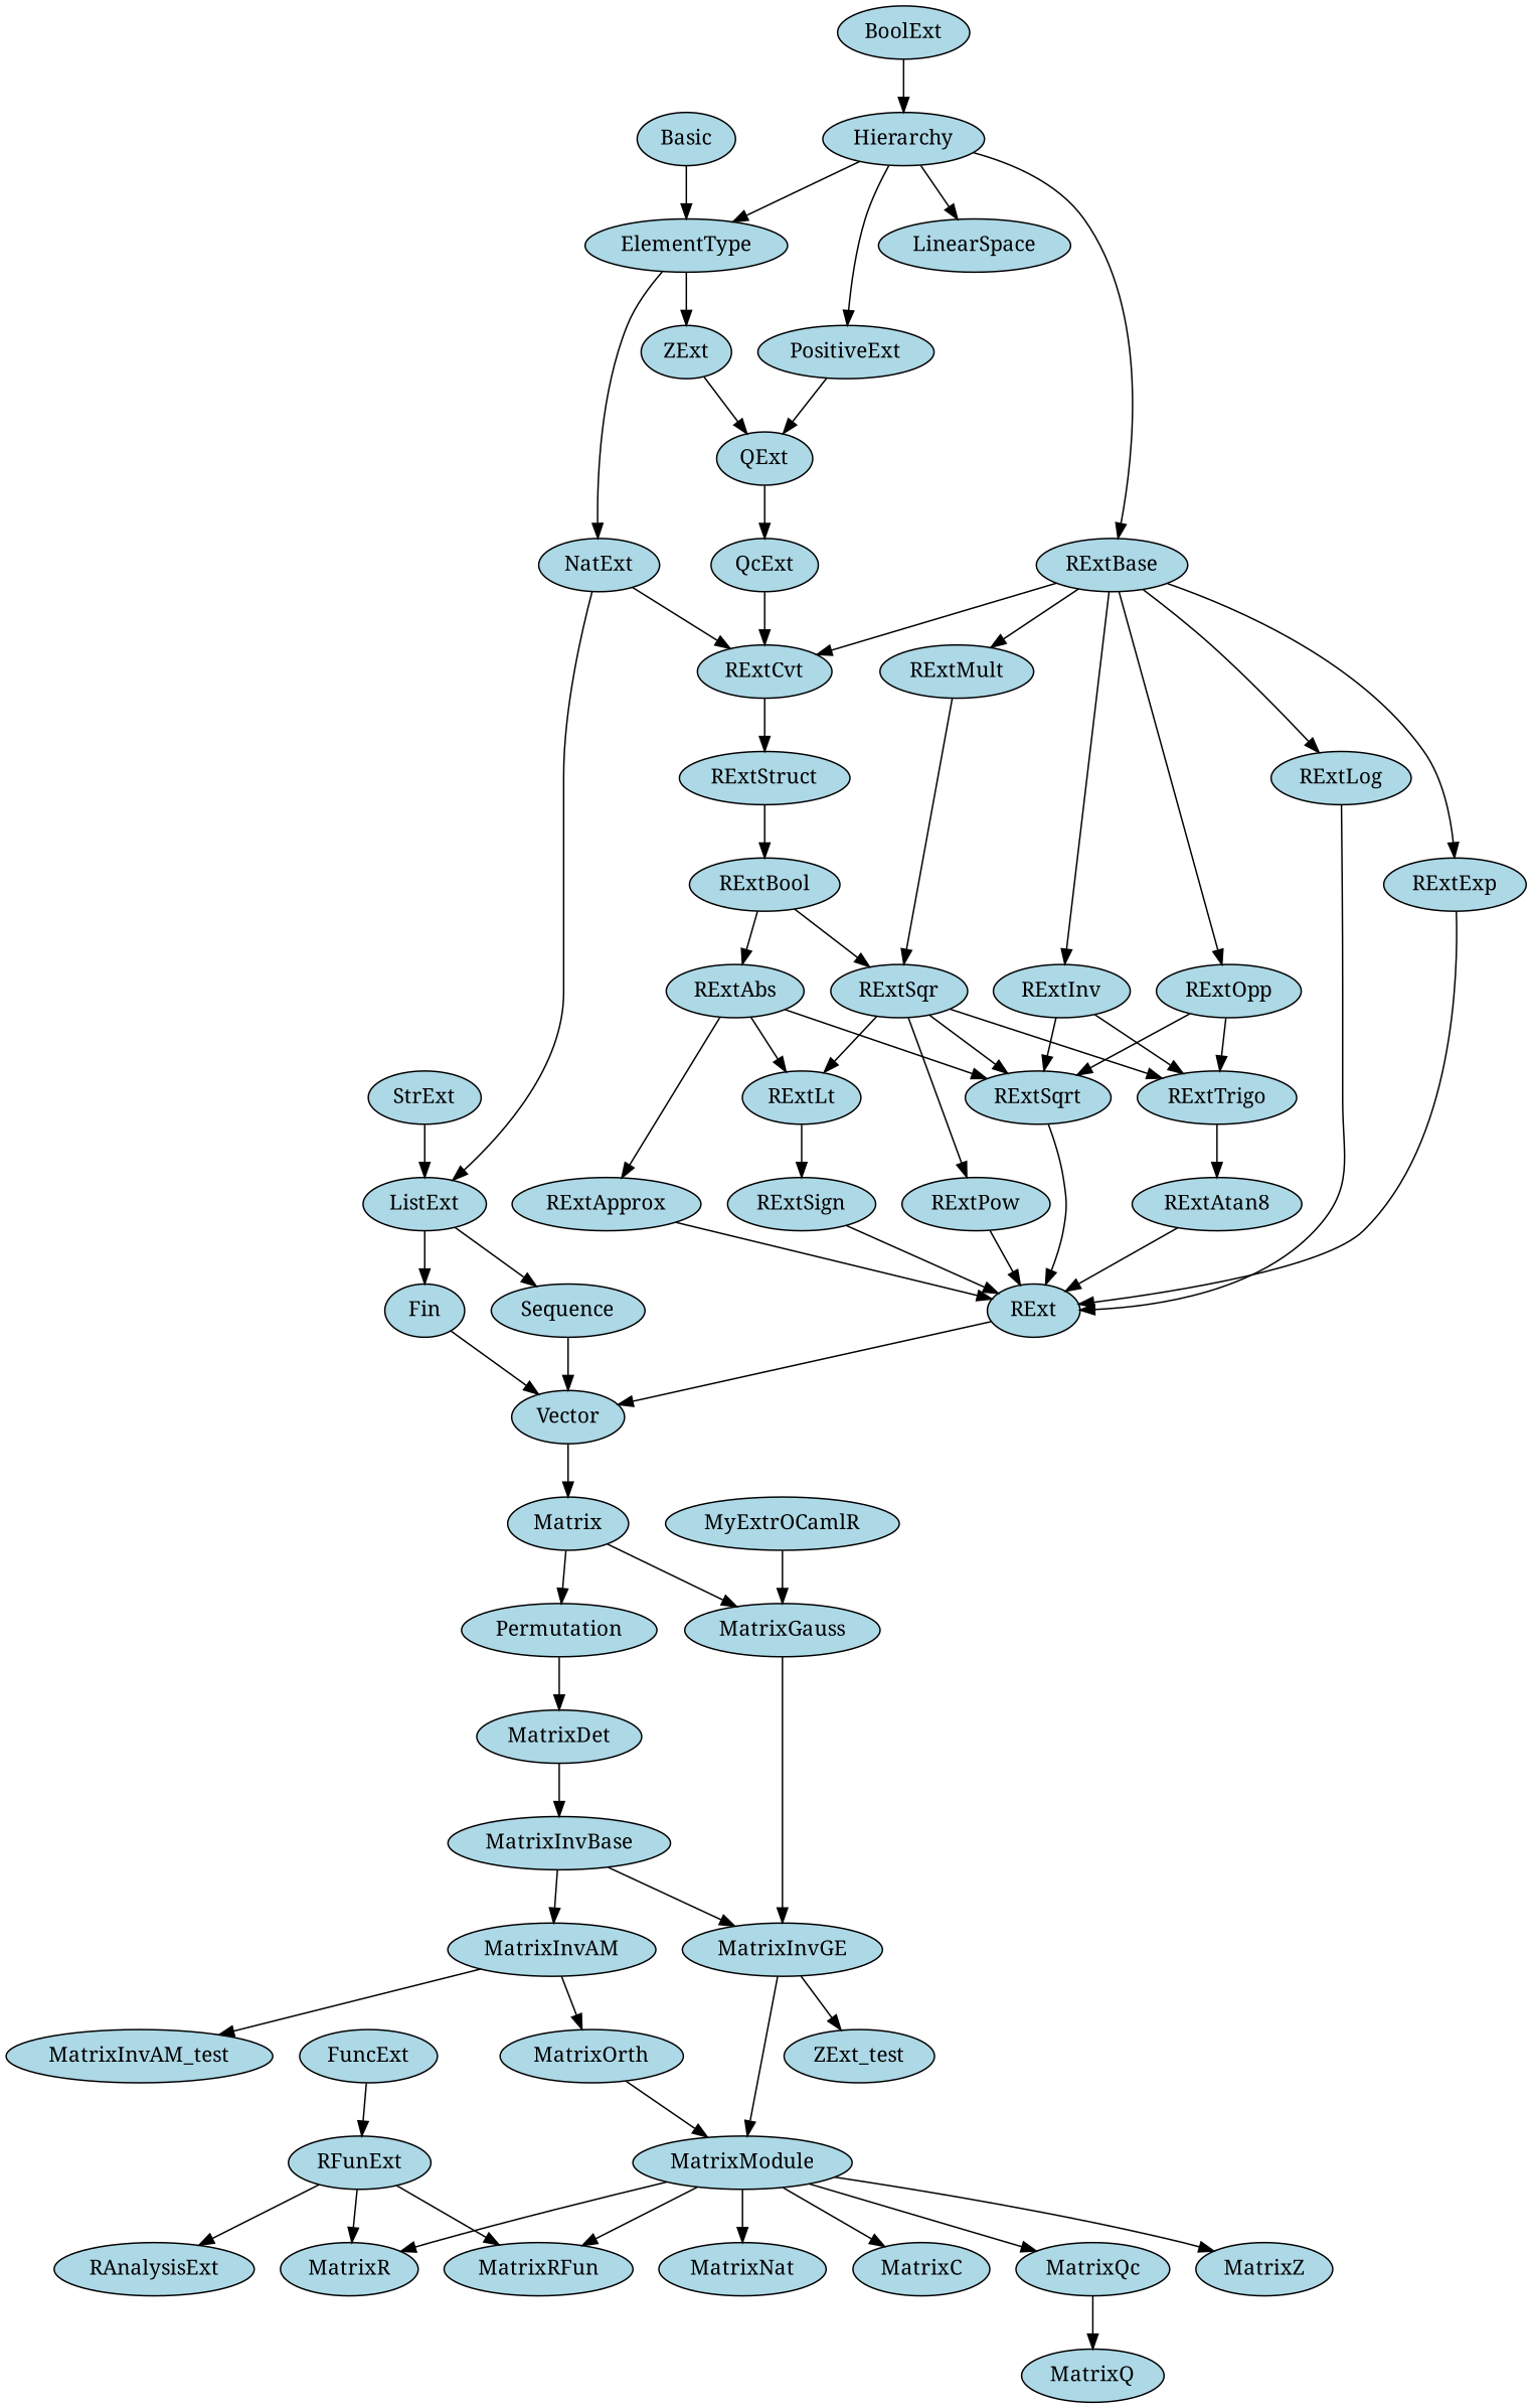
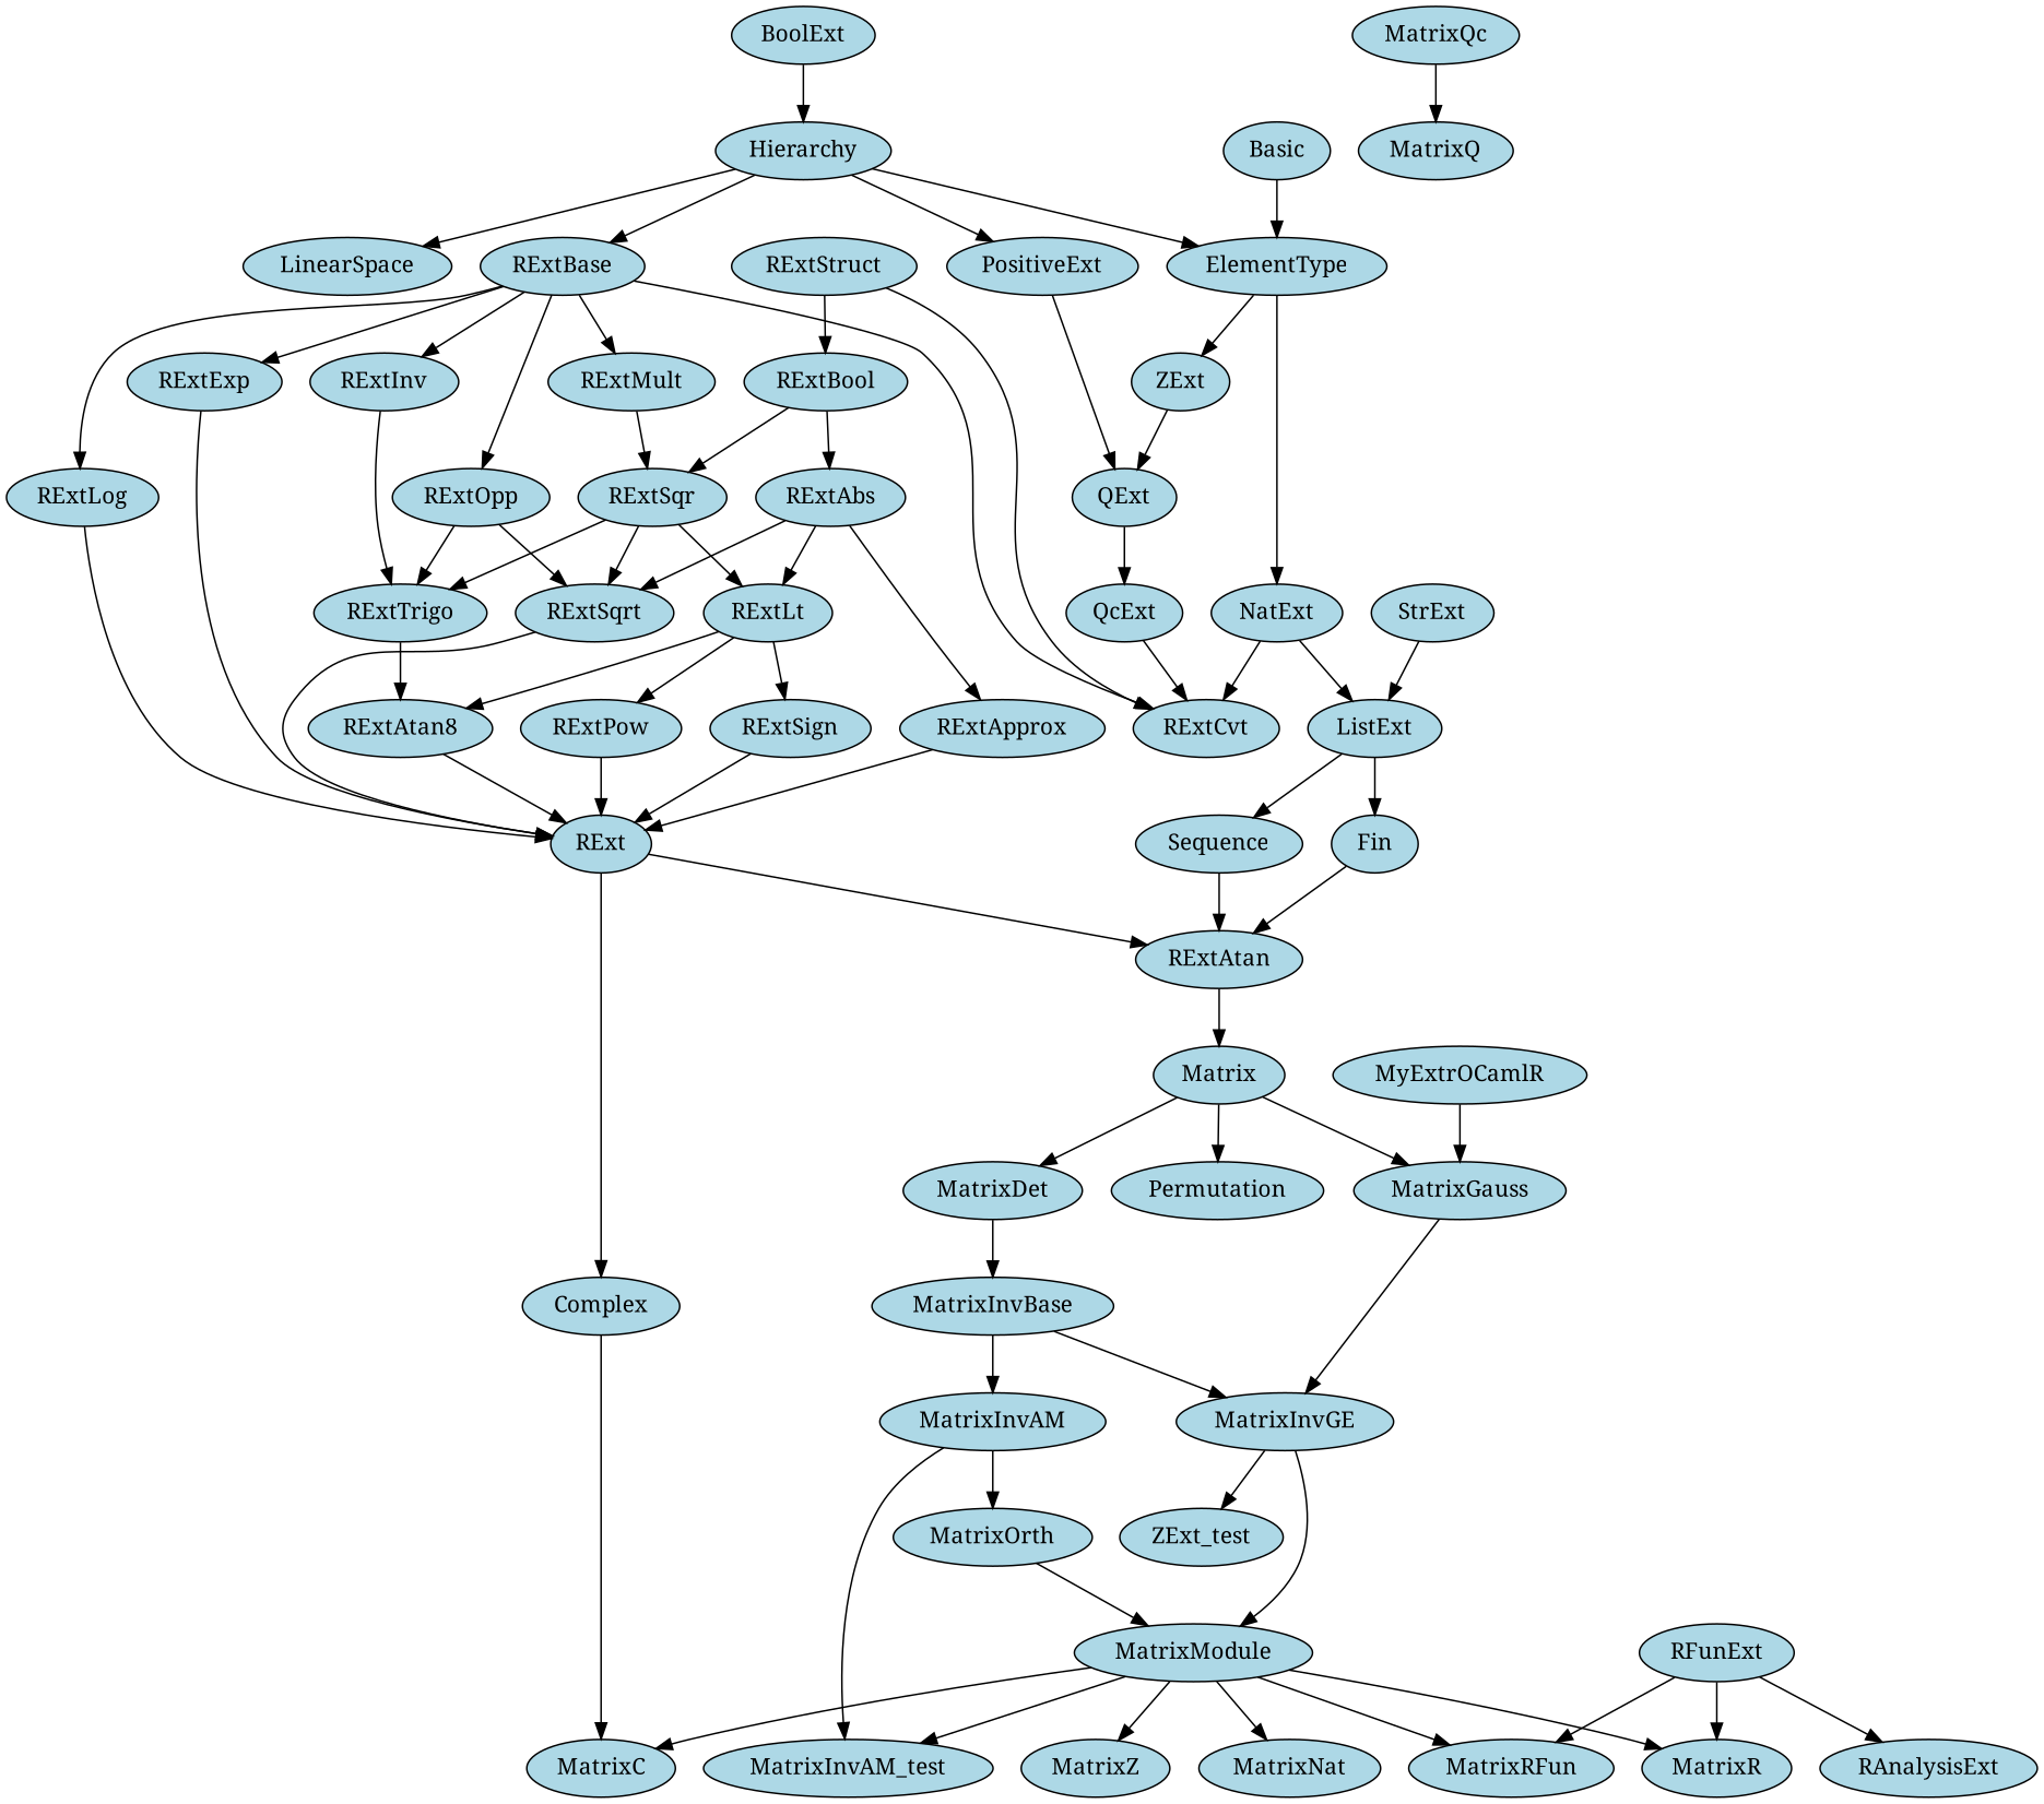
  digraph {
    fontname="Noto Serif"
    node [fillcolor=lightblue fontname="Noto Serif" style=filled]
    edge [fontname="Noto Serif"]
    n1 [label=ZExt_test]
    n2 [label=MatrixInvAM_test]
    n3 [label=MatrixRFun]
    n4 [label=MatrixC]
    n5 [label=MatrixR]
    n6 [label=MatrixQc]
    n7 [label=MatrixQ]
    n8 [label=MatrixZ]
    n9 [label=MatrixNat]
    n10 [label=MatrixModule]
    n11 [label=ElementType]
    n12 [label=ZExt]
    n13 [label=NatExt]
    n14 [label=QExt]
    n15 [label=RExtCvt]
    n16 [label=ListExt]
    n17 [label=MatrixOrth]
    n18 [label=MatrixInvGE]
    n19 [label=MatrixInvAM]
    n20 [label=MatrixInvBase]
    n21 [label=MatrixGauss]
    n22 [label=MatrixDet]
    n23 [label=Permutation]
    n24 [label=Matrix]
-   n25 [label=Vector]
+   n25 [label=RExtAtan]
    n26 [label=Sequence]
    n27 [label=Fin]
    n28 [label=MyExtrOCamlR]
    n29 [label=LinearSpace]
+   n30 [label=Complex]
    n31 [label=RAnalysisExt]
    n32 [label=RFunExt]
    n33 [label=RExt]
    n34 [label=RExtAtan8]
    n35 [label=RExtTrigo]
    n36 [label=RExtApprox]
    n37 [label=RExtLog]
    n38 [label=RExtExp]
    n39 [label=RExtSign]
    n40 [label=RExtAbs]
    n41 [label=RExtSqrt]
    n42 [label=RExtLt]
    n43 [label=RExtSqr]
    n44 [label=RExtPow]
    n45 [label=RExtInv]
    n46 [label=RExtMult]
    n47 [label=RExtOpp]
    n48 [label=RExtBool]
    n49 [label=RExtStruct]
    n50 [label=RExtBase]
    n51 [label=QcExt]
    n52 [label=PositiveExt]
    n53 [label=Hierarchy]
    n54 [label=StrExt]
-   n55 [label=FuncExt]
    n56 [label=BoolExt]
    n57 [label=Basic]
    n6 -> n7
    n10 -> n3
    n10 -> n4
    n10 -> n5
-   n10 -> n6
+   n10 -> n2
    n10 -> n8
    n10 -> n9
    n11 -> n12
    n11 -> n13
    n12 -> n14
    n13 -> n15
    n13 -> n16
    n14 -> n51
-   n15 -> n49
+   n49 -> n15
    n16 -> n26
    n16 -> n27
    n17 -> n10
    n18 -> n1
    n18 -> n10
    n19 -> n2
    n19 -> n17
    n20 -> n18
    n20 -> n19
    n21 -> n18
    n22 -> n20
-   n23 -> n22
+   n24 -> n22
    n24 -> n21
    n24 -> n23
    n25 -> n24
    n26 -> n25
    n27 -> n25
    n28 -> n21
+   n30 -> n4
    n32 -> n3
    n32 -> n5
    n32 -> n31
    n33 -> n25
+   n33 -> n30
    n34 -> n33
    n35 -> n34
    n36 -> n33
    n37 -> n33
    n38 -> n33
    n39 -> n33
    n40 -> n36
    n40 -> n41
    n40 -> n42
    n41 -> n33
+   n42 -> n34
    n42 -> n39
    n43 -> n35
    n43 -> n41
    n43 -> n42
-   n43 -> n44
+   n42 -> n44
    n44 -> n33
    n45 -> n35
-   n45 -> n41
    n46 -> n43
    n47 -> n35
    n47 -> n41
    n48 -> n40
    n48 -> n43
    n49 -> n48
    n50 -> n15
    n50 -> n37
    n50 -> n38
    n50 -> n45
    n50 -> n46
    n50 -> n47
    n51 -> n15
    n52 -> n14
    n53 -> n11
    n53 -> n29
    n53 -> n50
    n53 -> n52
    n54 -> n16
-   n55 -> n32
    n56 -> n53
    n57 -> n11
  }
